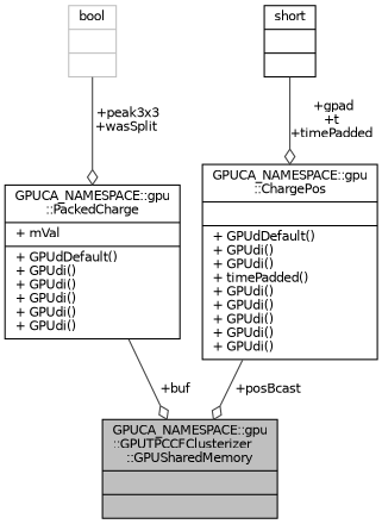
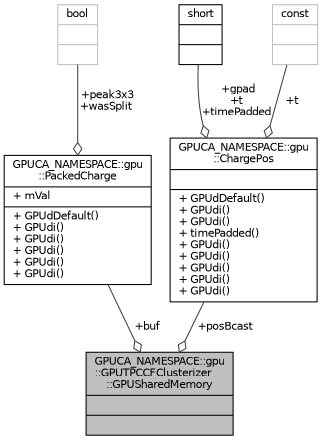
  digraph {
    node [color=black fontname=Helvetica fontsize=10 shape=record]
    edge [arrowhead=odiamond color=grey25 fontname=Helvetica fontsize=10 labelfontname=Helvetica labelfontsize=10 style=solid]
    n1 [fillcolor=grey75 fontcolor=black height=0.2 label="{GPUCA_NAMESPACE::gpu\l::GPUTPCCFClusterizer\l::GPUSharedMemory\n||}" style=filled width=0.4]
    n2 [height=0.2 label="{GPUCA_NAMESPACE::gpu\l::PackedCharge\n|+ mVal\l|+ GPUdDefault()\l+ GPUdi()\l+ GPUdi()\l+ GPUdi()\l+ GPUdi()\l+ GPUdi()\l}" width=0.4]
    n3 [color=grey75 height=0.2 label="{bool\n||}" width=0.4]
    n4 [height=0.2 label="{GPUCA_NAMESPACE::gpu\l::ChargePos\n||+ GPUdDefault()\l+ GPUdi()\l+ GPUdi()\l+ timePadded()\l+ GPUdi()\l+ GPUdi()\l+ GPUdi()\l+ GPUdi()\l+ GPUdi()\l}" width=0.4]
    n5 [height=0.2 label="{short\n||}" width=0.4]
+   n6 [color=grey75 height=0.2 label="{const\n||}" width=0.4]
    n2 -> n1 [label=" +buf"]
    n3 -> n2 [label=" +peak3x3\n+wasSplit"]
    n4 -> n1 [label=" +posBcast"]
    n5 -> n4 [label=" +gpad\n+t\n+timePadded"]
+   n6 -> n4 [label=" +t"]
  }
